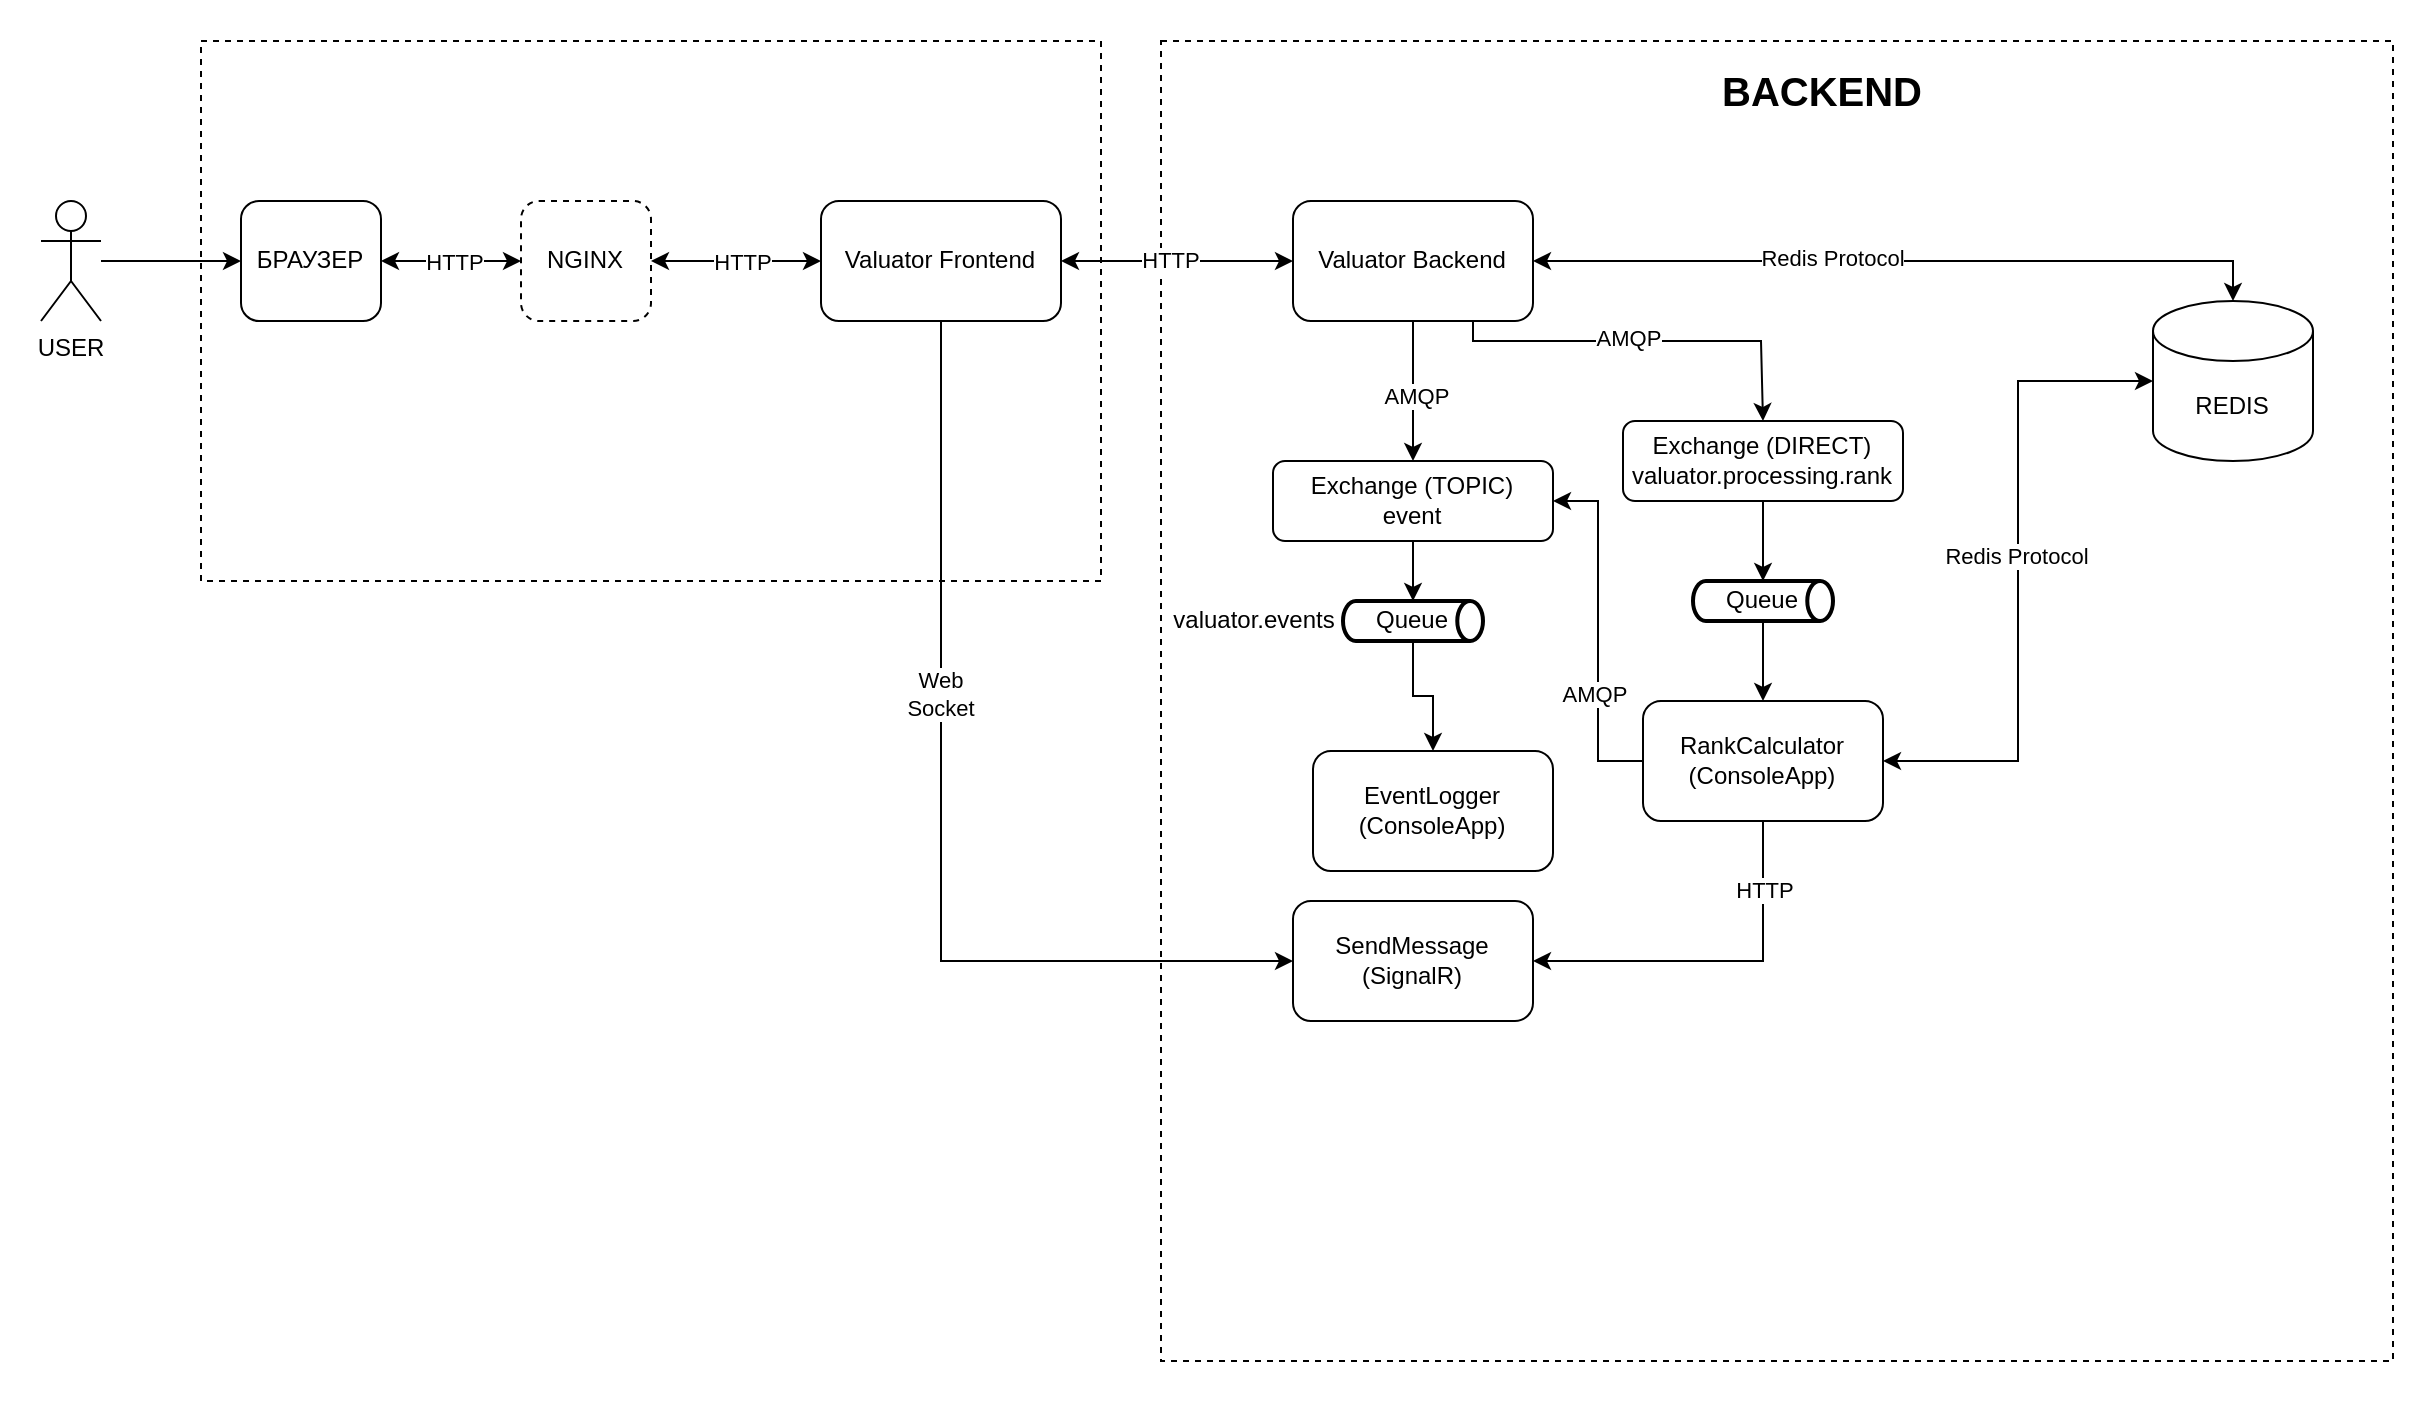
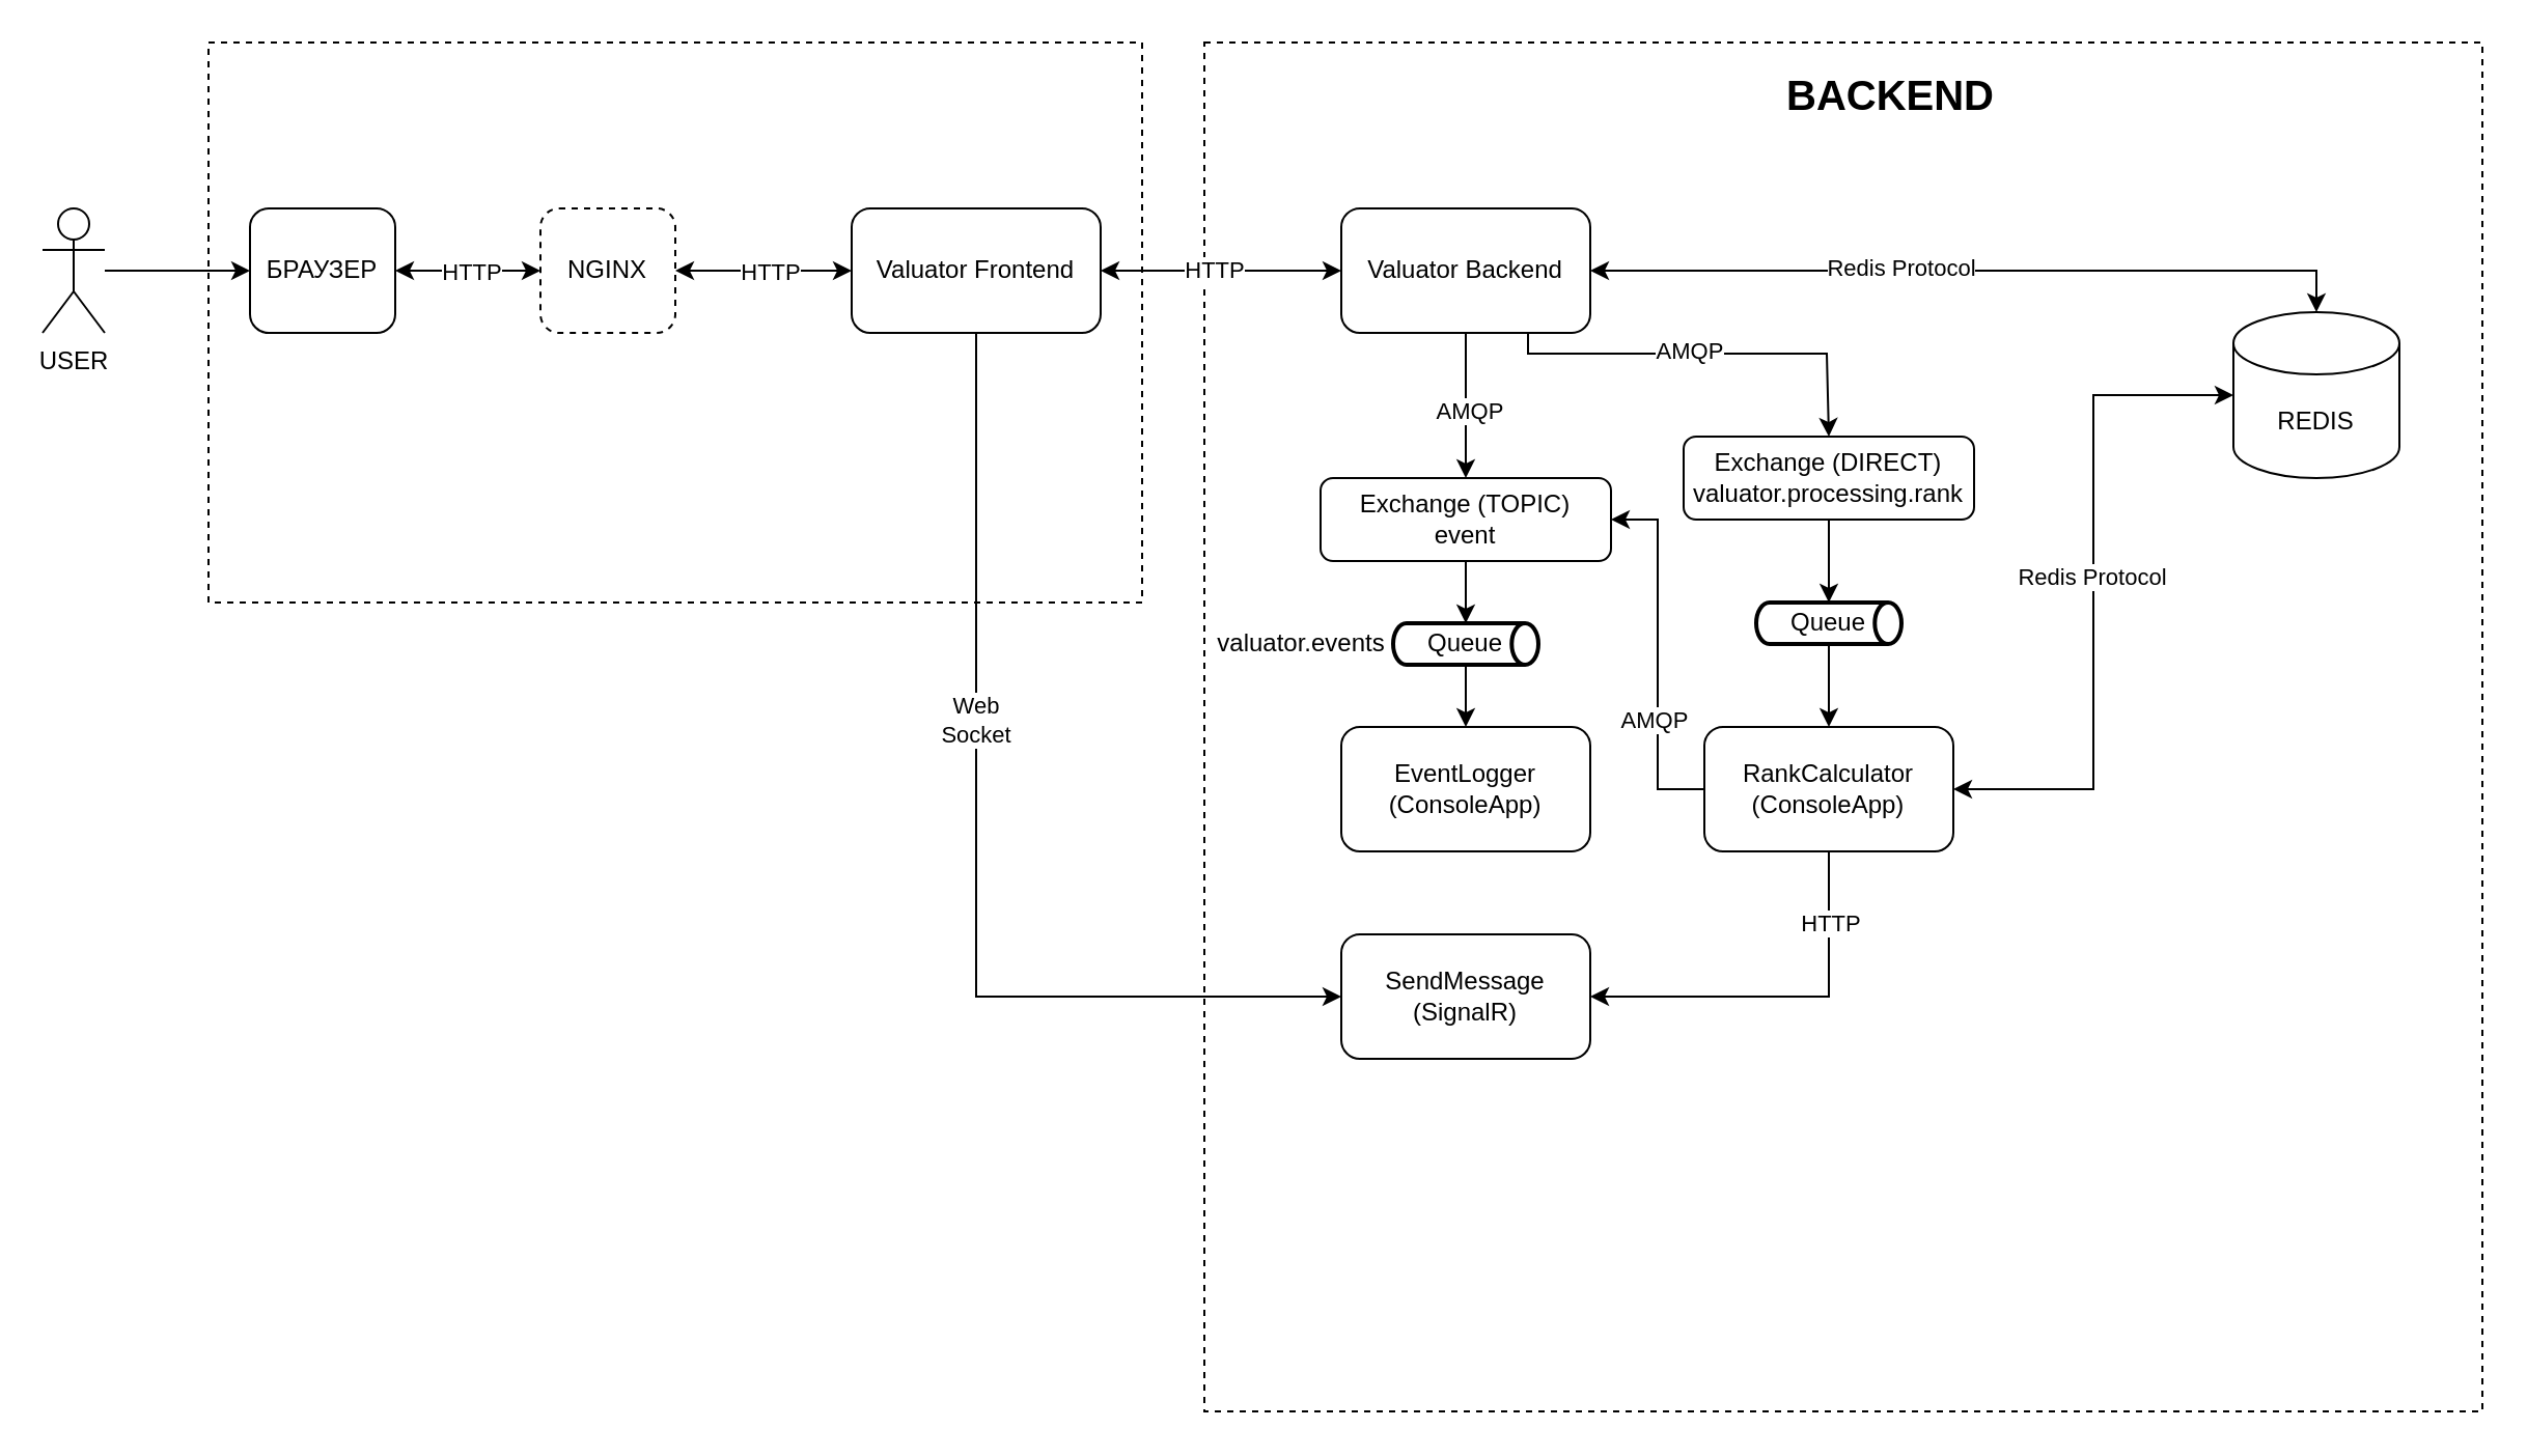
  <mxCell id="0" />
  <mxCell id="1" parent="0" />
  <mxCell id="2" value="" style="rounded=0;whiteSpace=wrap;html=1;dashed=1;" parent="1" vertex="1"><mxGeometry x="580" y="20" width="616" height="660" as="geometry" /></mxCell>
  <mxCell id="3" value="USER" style="shape=umlActor;verticalLabelPosition=bottom;verticalAlign=top;html=1;outlineConnect=0;" parent="1" vertex="1"><mxGeometry x="20" y="100" width="30" height="60" as="geometry" /></mxCell>
  <mxCell id="4" value="" style="rounded=0;whiteSpace=wrap;html=1;dashed=1;" parent="1" vertex="1"><mxGeometry y="20" width="450" height="270" as="geometry" x="100" /></mxCell>
  <mxCell id="5" style="edgeStyle=orthogonalEdgeStyle;rounded=0;orthogonalLoop=1;jettySize=auto;html=1;exitX=0.5;exitY=1;exitDx=0;exitDy=0;entryX=0;entryY=0.5;entryDx=0;entryDy=0;" edge="1" parent="1" source="7" target="43"><mxGeometry relative="1" as="geometry" /></mxCell>
  <mxCell id="6" value="Web&lt;br&gt;Socket" style="edgeLabel;html=1;align=center;verticalAlign=middle;resizable=0;points=[];" vertex="1" connectable="0" parent="5"><mxGeometry x="-0.248" y="-1" relative="1" as="geometry"><mxPoint as="offset" /></mxGeometry></mxCell>
  <mxCell id="7" value="Valuator Frontend" style="rounded=1;whiteSpace=wrap;html=1;" parent="1" vertex="1"><mxGeometry x="410" y="100" width="120" height="60" as="geometry" /></mxCell>
  <mxCell id="8" value="&lt;b&gt;&lt;font style=&quot;font-size: 20px;&quot;&gt;BACKEND&lt;/font&gt;&lt;/b&gt;" style="text;html=1;align=center;verticalAlign=middle;whiteSpace=wrap;rounded=0;" parent="1" vertex="1"><mxGeometry x="881" y="30" width="60" height="30" as="geometry" /></mxCell>
  <mxCell id="9" value="NGINX" style="rounded=1;whiteSpace=wrap;html=1;dashed=1;" parent="1" vertex="1"><mxGeometry x="260" y="100" width="65" height="60" as="geometry" /></mxCell>
  <mxCell id="10" value="БРАУЗЕР" style="rounded=1;whiteSpace=wrap;html=1;" parent="1" vertex="1"><mxGeometry x="120" y="100" width="70" height="60" as="geometry" /></mxCell>
  <mxCell id="11" style="edgeStyle=orthogonalEdgeStyle;rounded=0;orthogonalLoop=1;jettySize=auto;html=1;exitX=0.5;exitY=1;exitDx=0;exitDy=0;" parent="1" source="13" target="23" edge="1"><mxGeometry relative="1" as="geometry" /></mxCell>
  <mxCell id="12" value="AMQP" style="edgeLabel;html=1;align=center;verticalAlign=middle;resizable=0;points=[];" parent="11" vertex="1" connectable="0"><mxGeometry x="0.066" y="1" relative="1" as="geometry"><mxPoint as="offset" /></mxGeometry></mxCell>
  <mxCell id="13" value="Valuator Backend" style="rounded=1;whiteSpace=wrap;html=1;" parent="1" vertex="1"><mxGeometry x="646" y="100" width="120" height="60" as="geometry" /></mxCell>
  <mxCell id="14" value="REDIS" style="shape=cylinder3;whiteSpace=wrap;html=1;boundedLbl=1;backgroundOutline=1;size=15;" parent="1" vertex="1"><mxGeometry x="1076" y="150" width="80" height="80" as="geometry" /></mxCell>
  <mxCell id="15" value="" style="endArrow=classic;startArrow=classic;html=1;rounded=0;entryX=0.5;entryY=0;entryDx=0;entryDy=0;entryPerimeter=0;exitX=1;exitY=0.5;exitDx=0;exitDy=0;edgeStyle=orthogonalEdgeStyle;" parent="1" source="13" target="14" edge="1"><mxGeometry width="50" height="50" relative="1" as="geometry"><mxPoint x="786" y="210" as="sourcePoint" /><mxPoint x="836" y="160" as="targetPoint" /><Array as="points"><mxPoint x="1056" y="130" /><mxPoint x="1056" y="130" /></Array></mxGeometry></mxCell>
  <mxCell id="16" value="Redis Protocol" style="edgeLabel;html=1;align=center;verticalAlign=middle;resizable=0;points=[];" parent="15" vertex="1" connectable="0"><mxGeometry x="-0.197" y="2" relative="1" as="geometry"><mxPoint as="offset" /></mxGeometry></mxCell>
  <mxCell id="17" value="Exchange (DIRECT)&lt;br&gt;valuator.processing.rank" style="rounded=1;whiteSpace=wrap;html=1;" parent="1" vertex="1"><mxGeometry x="811" y="210" width="140" height="40" as="geometry" /></mxCell>
  <mxCell id="18" style="edgeStyle=orthogonalEdgeStyle;rounded=0;orthogonalLoop=1;jettySize=auto;html=1;exitX=0.5;exitY=1;exitDx=0;exitDy=0;exitPerimeter=0;entryX=0.5;entryY=0;entryDx=0;entryDy=0;" parent="1" source="19" target="31" edge="1"><mxGeometry relative="1" as="geometry" /></mxCell>
  <mxCell id="19" value="Queue" style="strokeWidth=2;html=1;shape=mxgraph.flowchart.direct_data;whiteSpace=wrap;" parent="1" vertex="1"><mxGeometry x="846" y="290" width="70" height="20" as="geometry" /></mxCell>
  <mxCell id="20" style="edgeStyle=orthogonalEdgeStyle;rounded=0;orthogonalLoop=1;jettySize=auto;html=1;exitX=0.75;exitY=1;exitDx=0;exitDy=0;entryX=0.5;entryY=0;entryDx=0;entryDy=0;" parent="1" source="13" target="17" edge="1"><mxGeometry relative="1" as="geometry"><Array as="points"><mxPoint x="736" y="170" /><mxPoint x="880" y="170" /><mxPoint x="880" y="210" /></Array><mxPoint x="880" y="200" as="targetPoint" /></mxGeometry></mxCell>
  <mxCell id="21" value="AMQP" style="edgeLabel;html=1;align=center;verticalAlign=middle;resizable=0;points=[];" parent="20" vertex="1" connectable="0"><mxGeometry x="0.154" y="2" relative="1" as="geometry"><mxPoint x="-25" as="offset" /></mxGeometry></mxCell>
  <mxCell id="22" style="edgeStyle=orthogonalEdgeStyle;rounded=0;orthogonalLoop=1;jettySize=auto;html=1;exitX=0.5;exitY=1;exitDx=0;exitDy=0;entryX=0.5;entryY=0;entryDx=0;entryDy=0;entryPerimeter=0;" parent="1" source="17" target="19" edge="1"><mxGeometry relative="1" as="geometry" /></mxCell>
  <mxCell id="23" value="Exchange (TOPIC)&lt;br&gt;event" style="rounded=1;whiteSpace=wrap;html=1;" parent="1" vertex="1"><mxGeometry x="636" y="230" width="140" height="40" as="geometry" /></mxCell>
  <mxCell id="24" style="edgeStyle=orthogonalEdgeStyle;rounded=0;orthogonalLoop=1;jettySize=auto;html=1;exitX=0.5;exitY=1;exitDx=0;exitDy=0;exitPerimeter=0;" parent="1" source="25" target="32" edge="1"><mxGeometry relative="1" as="geometry" /></mxCell>
  <mxCell id="25" value="Queue" style="strokeWidth=2;html=1;shape=mxgraph.flowchart.direct_data;whiteSpace=wrap;" parent="1" vertex="1"><mxGeometry x="671" y="300" width="70" height="20" as="geometry" /></mxCell>
  <mxCell id="26" style="edgeStyle=orthogonalEdgeStyle;rounded=0;orthogonalLoop=1;jettySize=auto;html=1;exitX=0.5;exitY=1;exitDx=0;exitDy=0;entryX=0.5;entryY=0;entryDx=0;entryDy=0;entryPerimeter=0;" parent="1" source="23" target="25" edge="1"><mxGeometry relative="1" as="geometry" /></mxCell>
  <mxCell id="27" style="edgeStyle=orthogonalEdgeStyle;rounded=0;orthogonalLoop=1;jettySize=auto;html=1;exitX=0;exitY=0.5;exitDx=0;exitDy=0;entryX=1;entryY=0.5;entryDx=0;entryDy=0;" parent="1" source="31" target="23" edge="1"><mxGeometry relative="1" as="geometry" /></mxCell>
  <mxCell id="28" value="AMQP" style="edgeLabel;html=1;align=center;verticalAlign=middle;resizable=0;points=[];" parent="27" vertex="1" connectable="0"><mxGeometry x="-0.365" y="2" relative="1" as="geometry"><mxPoint as="offset" /></mxGeometry></mxCell>
  <mxCell id="29" style="edgeStyle=orthogonalEdgeStyle;rounded=0;orthogonalLoop=1;jettySize=auto;html=1;exitX=0.5;exitY=1;exitDx=0;exitDy=0;entryX=1;entryY=0.5;entryDx=0;entryDy=0;" edge="1" parent="1" source="31" target="43"><mxGeometry relative="1" as="geometry" /></mxCell>
  <mxCell id="30" value="HTTP" style="edgeLabel;html=1;align=center;verticalAlign=middle;resizable=0;points=[];" vertex="1" connectable="0" parent="29"><mxGeometry x="-0.637" relative="1" as="geometry"><mxPoint as="offset" /></mxGeometry></mxCell>
  <mxCell id="31" value="RankCalculator&lt;br&gt;(ConsoleApp)" style="rounded=1;whiteSpace=wrap;html=1;" parent="1" vertex="1"><mxGeometry x="821" y="350" width="120" height="60" as="geometry" /></mxCell>
- <mxCell id="32" value="EventLogger&lt;br&gt;(ConsoleApp)" style="rounded=1;whiteSpace=wrap;html=1;" parent="1" vertex="1"><mxGeometry x="656" y="375" width="120" height="60" as="geometry" /></mxCell>
+ <mxCell id="32" value="EventLogger&lt;br&gt;(ConsoleApp)" style="rounded=1;whiteSpace=wrap;html=1;" parent="1" vertex="1"><mxGeometry x="646" y="350" width="120" height="60" as="geometry" /></mxCell>
  <mxCell id="33" value="valuator.events" style="text;html=1;align=center;verticalAlign=middle;whiteSpace=wrap;rounded=0;" parent="1" vertex="1"><mxGeometry x="597" y="295" width="60" height="30" as="geometry" /></mxCell>
  <mxCell id="34" style="edgeStyle=orthogonalEdgeStyle;rounded=0;orthogonalLoop=1;jettySize=auto;html=1;" parent="1" source="3" target="10" edge="1"><mxGeometry relative="1" as="geometry" /></mxCell>
  <mxCell id="35" value="" style="endArrow=classic;startArrow=classic;html=1;rounded=0;exitX=1;exitY=0.5;exitDx=0;exitDy=0;entryX=0;entryY=0.5;entryDx=0;entryDy=0;" parent="1" source="10" target="9" edge="1"><mxGeometry width="50" height="50" relative="1" as="geometry"><mxPoint x="260" y="170" as="sourcePoint" /><mxPoint x="310" y="120" as="targetPoint" /></mxGeometry></mxCell>
  <mxCell id="36" value="HTTP" style="edgeLabel;html=1;align=center;verticalAlign=middle;resizable=0;points=[];" parent="35" vertex="1" connectable="0"><mxGeometry x="0.031" relative="1" as="geometry"><mxPoint as="offset" /></mxGeometry></mxCell>
  <mxCell id="37" value="" style="endArrow=classic;startArrow=classic;html=1;rounded=0;exitX=1;exitY=0.5;exitDx=0;exitDy=0;entryX=0;entryY=0.5;entryDx=0;entryDy=0;" parent="1" source="7" target="13" edge="1"><mxGeometry width="50" height="50" relative="1" as="geometry"><mxPoint x="600" y="170" as="sourcePoint" /><mxPoint x="650" y="120" as="targetPoint" /></mxGeometry></mxCell>
  <mxCell id="38" value="HTTP" style="edgeLabel;html=1;align=center;verticalAlign=middle;resizable=0;points=[];" parent="37" vertex="1" connectable="0"><mxGeometry x="0.172" y="1" relative="1" as="geometry"><mxPoint x="-14" as="offset" /></mxGeometry></mxCell>
  <mxCell id="39" value="" style="endArrow=classic;startArrow=classic;html=1;rounded=0;exitX=1;exitY=0.5;exitDx=0;exitDy=0;entryX=0;entryY=0.5;entryDx=0;entryDy=0;" parent="1" source="9" target="7" edge="1"><mxGeometry width="50" height="50" relative="1" as="geometry"><mxPoint x="440" y="160" as="sourcePoint" /><mxPoint x="490" y="110" as="targetPoint" /></mxGeometry></mxCell>
  <mxCell id="40" value="HTTP" style="edgeLabel;html=1;align=center;verticalAlign=middle;resizable=0;points=[];" parent="39" vertex="1" connectable="0"><mxGeometry x="0.069" relative="1" as="geometry"><mxPoint as="offset" /></mxGeometry></mxCell>
  <mxCell id="41" value="" style="endArrow=classic;startArrow=classic;html=1;rounded=0;exitX=1;exitY=0.5;exitDx=0;exitDy=0;entryX=0;entryY=0.5;entryDx=0;entryDy=0;entryPerimeter=0;edgeStyle=orthogonalEdgeStyle;" parent="1" source="31" target="14" edge="1"><mxGeometry width="50" height="50" relative="1" as="geometry"><mxPoint x="926" y="330" as="sourcePoint" /><mxPoint x="976" y="280" as="targetPoint" /></mxGeometry></mxCell>
  <mxCell id="42" value="Redis Protocol" style="edgeLabel;html=1;align=center;verticalAlign=middle;resizable=0;points=[];" parent="41" vertex="1" connectable="0"><mxGeometry x="0.045" y="1" relative="1" as="geometry"><mxPoint as="offset" /></mxGeometry></mxCell>
  <mxCell id="43" value="SendMessage&lt;br&gt;(SignalR)" style="rounded=1;whiteSpace=wrap;html=1;" vertex="1" parent="1"><mxGeometry x="646" y="450" width="120" height="60" as="geometry" /></mxCell>
